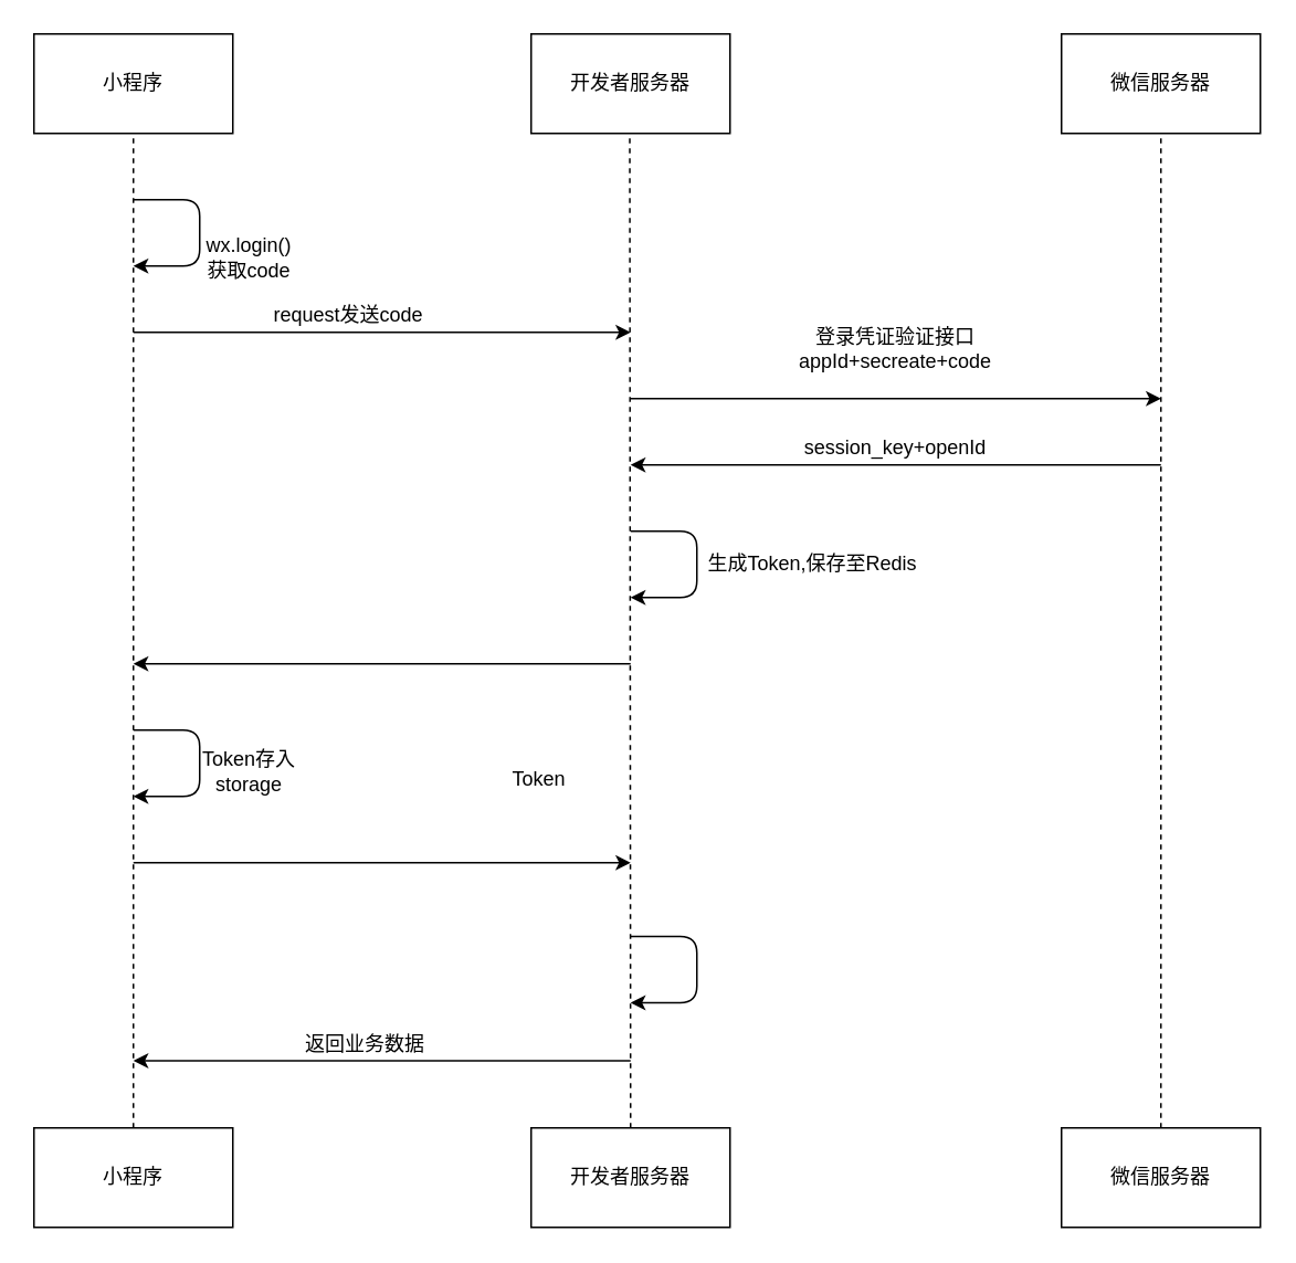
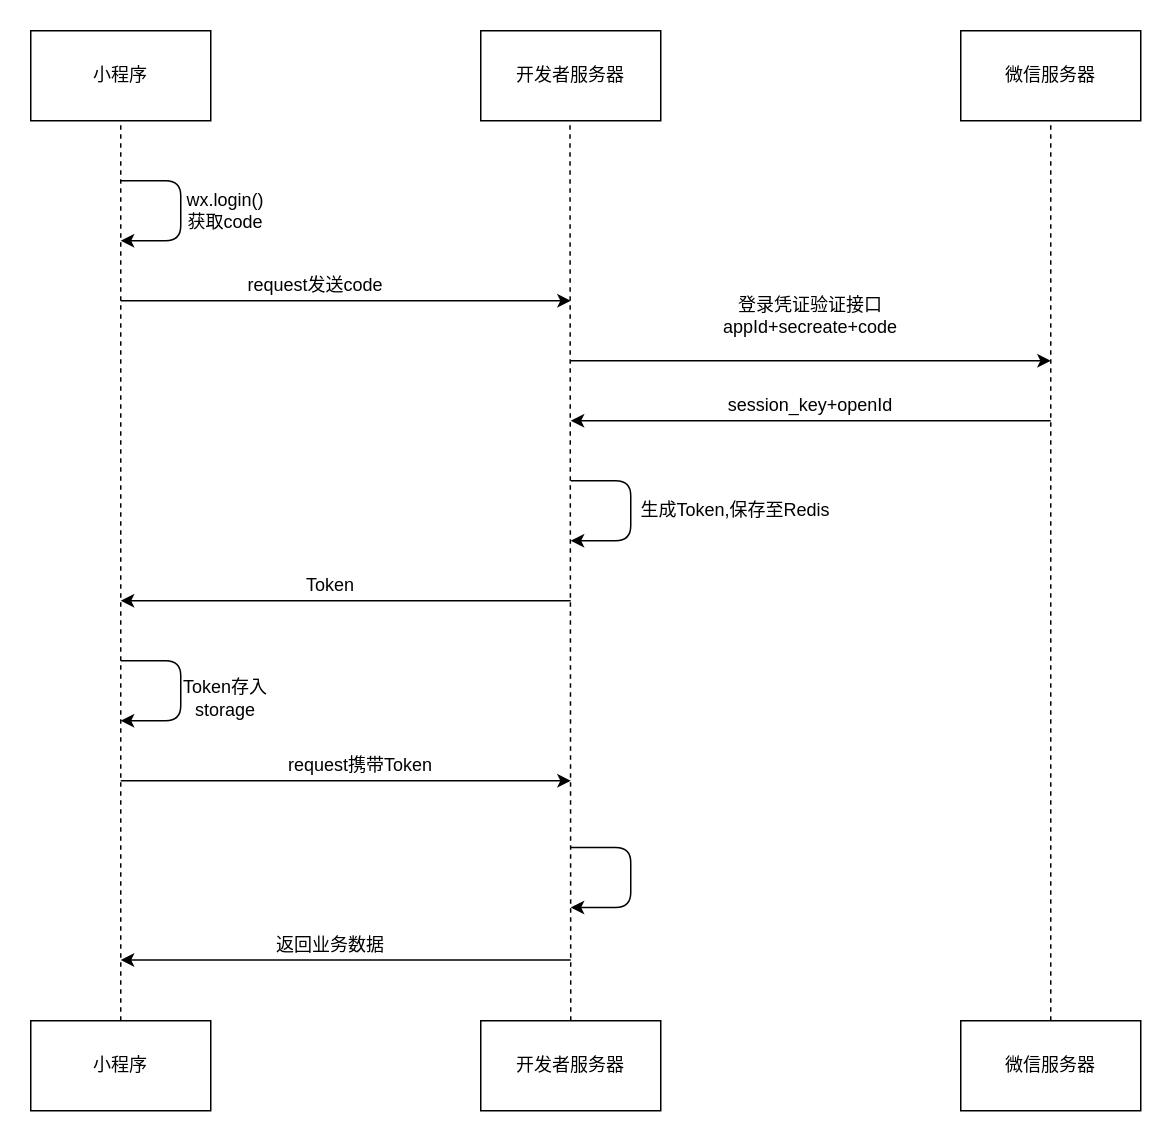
  <mxCell id="0" />
  <mxCell id="1" parent="0" />
  <mxCell id="2" value="小程序" style="rounded=0;whiteSpace=wrap;html=1;" parent="1" vertex="1"><mxGeometry x="20" y="20" width="120" height="60" as="geometry" /></mxCell>
  <mxCell id="3" value="开发者服务器" style="rounded=0;whiteSpace=wrap;html=1;" parent="1" vertex="1"><mxGeometry x="320" y="20" width="120" height="60" as="geometry" /></mxCell>
  <mxCell id="4" value="微信服务器" style="rounded=0;whiteSpace=wrap;html=1;" parent="1" vertex="1"><mxGeometry x="640" y="20" width="120" height="60" as="geometry" /></mxCell>
  <mxCell id="5" value="小程序" style="rounded=0;whiteSpace=wrap;html=1;" parent="1" vertex="1"><mxGeometry x="20" y="680" width="120" height="60" as="geometry" /></mxCell>
  <mxCell id="6" value="开发者服务器" style="rounded=0;whiteSpace=wrap;html=1;" parent="1" vertex="1"><mxGeometry x="320" y="680" width="120" height="60" as="geometry" /></mxCell>
  <mxCell id="7" value="微信服务器" style="rounded=0;whiteSpace=wrap;html=1;" parent="1" vertex="1"><mxGeometry x="640" y="680" width="120" height="60" as="geometry" /></mxCell>
  <mxCell id="8" value="" style="endArrow=none;dashed=1;html=1;entryX=0.5;entryY=1;entryDx=0;entryDy=0;exitX=0.5;exitY=0;exitDx=0;exitDy=0;" parent="1" source="5" target="2" edge="1"><mxGeometry width="50" height="50" relative="1" as="geometry"><mxPoint x="20" y="580" as="sourcePoint" /><mxPoint x="70" y="530" as="targetPoint" /></mxGeometry></mxCell>
  <mxCell id="9" value="" style="endArrow=none;dashed=1;html=1;entryX=0.5;entryY=1;entryDx=0;entryDy=0;exitX=0.5;exitY=0;exitDx=0;exitDy=0;" parent="1" source="6" edge="1"><mxGeometry width="50" height="50" relative="1" as="geometry"><mxPoint x="379.5" y="450" as="sourcePoint" /><mxPoint x="379.5" y="80" as="targetPoint" /></mxGeometry></mxCell>
  <mxCell id="10" value="" style="endArrow=none;dashed=1;html=1;entryX=0.5;entryY=1;entryDx=0;entryDy=0;" parent="1" edge="1"><mxGeometry width="50" height="50" relative="1" as="geometry"><mxPoint x="700" y="680" as="sourcePoint" /><mxPoint x="700" y="80" as="targetPoint" /></mxGeometry></mxCell>
  <mxCell id="11" value="" style="edgeStyle=segmentEdgeStyle;endArrow=classic;html=1;" parent="1" edge="1"><mxGeometry width="50" height="50" relative="1" as="geometry"><mxPoint x="80" y="120" as="sourcePoint" /><mxPoint x="80" y="160" as="targetPoint" /><Array as="points"><mxPoint x="120" y="120" /></Array></mxGeometry></mxCell>
  <mxCell id="12" value="" style="edgeStyle=segmentEdgeStyle;endArrow=classic;html=1;" parent="1" edge="1"><mxGeometry width="50" height="50" relative="1" as="geometry"><mxPoint x="80" y="440" as="sourcePoint" /><mxPoint x="80" y="480" as="targetPoint" /><Array as="points"><mxPoint x="120" y="440" /><mxPoint x="120" y="480" /></Array></mxGeometry></mxCell>
  <mxCell id="13" value="" style="edgeStyle=segmentEdgeStyle;endArrow=classic;html=1;" parent="1" edge="1"><mxGeometry width="50" height="50" relative="1" as="geometry"><mxPoint x="380" y="320" as="sourcePoint" /><mxPoint x="380" y="360" as="targetPoint" /><Array as="points"><mxPoint x="420" y="320" /><mxPoint x="420" y="360" /></Array></mxGeometry></mxCell>
- <mxCell id="14" value="wx.login()获取code" style="text;html=1;strokeColor=none;fillColor=none;align=center;verticalAlign=middle;whiteSpace=wrap;rounded=0;" parent="1" vertex="1"><mxGeometry x="120" y="145" width="60" height="20" as="geometry" /></mxCell>
+ <mxCell id="14" value="wx.login()获取code" style="text;html=1;strokeColor=none;fillColor=none;align=center;verticalAlign=middle;whiteSpace=wrap;rounded=0;" parent="1" vertex="1"><mxGeometry x="120" y="130" width="60" height="20" as="geometry" /></mxCell>
  <mxCell id="15" value="" style="endArrow=classic;html=1;" parent="1" edge="1"><mxGeometry width="50" height="50" relative="1" as="geometry"><mxPoint x="80" y="200" as="sourcePoint" /><mxPoint x="380" y="200" as="targetPoint" /></mxGeometry></mxCell>
  <mxCell id="16" value="request发送code" style="text;html=1;strokeColor=none;fillColor=none;align=center;verticalAlign=middle;whiteSpace=wrap;rounded=0;" parent="1" vertex="1"><mxGeometry x="150" y="180" width="120" height="20" as="geometry" /></mxCell>
  <mxCell id="17" value="" style="endArrow=classic;html=1;" parent="1" edge="1"><mxGeometry width="50" height="50" relative="1" as="geometry"><mxPoint x="380" y="240" as="sourcePoint" /><mxPoint x="700" y="240" as="targetPoint" /></mxGeometry></mxCell>
  <mxCell id="18" value="登录凭证验证接口&lt;br&gt;appId+secreate+code&lt;br&gt;" style="text;html=1;strokeColor=none;fillColor=none;align=center;verticalAlign=middle;whiteSpace=wrap;rounded=0;" parent="1" vertex="1"><mxGeometry x="480" y="190" width="120" height="40" as="geometry" /></mxCell>
  <mxCell id="19" value="" style="endArrow=classic;html=1;" parent="1" edge="1"><mxGeometry width="50" height="50" relative="1" as="geometry"><mxPoint x="700" y="280" as="sourcePoint" /><mxPoint x="380" y="280" as="targetPoint" /></mxGeometry></mxCell>
  <mxCell id="20" value="session_key+openId&lt;br&gt;" style="text;html=1;strokeColor=none;fillColor=none;align=center;verticalAlign=middle;whiteSpace=wrap;rounded=0;" parent="1" vertex="1"><mxGeometry x="480" y="260" width="120" height="20" as="geometry" /></mxCell>
  <mxCell id="21" value="生成Token,保存至Redis" style="text;html=1;strokeColor=none;fillColor=none;align=center;verticalAlign=middle;whiteSpace=wrap;rounded=0;" parent="1" vertex="1"><mxGeometry x="420" y="330" width="140" height="20" as="geometry" /></mxCell>
  <mxCell id="22" value="" style="endArrow=classic;html=1;" parent="1" edge="1"><mxGeometry width="50" height="50" relative="1" as="geometry"><mxPoint x="380" y="400" as="sourcePoint" /><mxPoint x="80" y="400" as="targetPoint" /></mxGeometry></mxCell>
- <mxCell id="23" value="Token" style="text;html=1;strokeColor=none;fillColor=none;align=center;verticalAlign=middle;whiteSpace=wrap;rounded=0;" parent="1" vertex="1"><mxGeometry x="305" y="460" width="40" height="20" as="geometry" /></mxCell>
+ <mxCell id="23" value="Token" style="text;html=1;strokeColor=none;fillColor=none;align=center;verticalAlign=middle;whiteSpace=wrap;rounded=0;" parent="1" vertex="1"><mxGeometry x="200" y="380" width="40" height="20" as="geometry" /></mxCell>
  <mxCell id="24" value="Token存入storage" style="text;html=1;strokeColor=none;fillColor=none;align=center;verticalAlign=middle;whiteSpace=wrap;rounded=0;" parent="1" vertex="1"><mxGeometry x="120" y="450" width="60" height="30" as="geometry" /></mxCell>
  <mxCell id="25" value="" style="endArrow=classic;html=1;" parent="1" edge="1"><mxGeometry width="50" height="50" relative="1" as="geometry"><mxPoint x="80" y="520" as="sourcePoint" /><mxPoint x="380" y="520" as="targetPoint" /><Array as="points"><mxPoint x="240" y="520" /></Array></mxGeometry></mxCell>
  <mxCell id="26" value="" style="edgeStyle=segmentEdgeStyle;endArrow=classic;html=1;" parent="1" edge="1"><mxGeometry width="50" height="50" relative="1" as="geometry"><mxPoint x="380" y="564.5" as="sourcePoint" /><mxPoint x="380" y="604.5" as="targetPoint" /><Array as="points"><mxPoint x="420" y="564.5" /><mxPoint x="420" y="604.5" /></Array></mxGeometry></mxCell>
  <mxCell id="27" value="" style="endArrow=classic;html=1;" parent="1" edge="1"><mxGeometry width="50" height="50" relative="1" as="geometry"><mxPoint x="380" y="639.5" as="sourcePoint" /><mxPoint x="80" y="639.5" as="targetPoint" /></mxGeometry></mxCell>
+ <mxCell id="28" value="request携带Token" style="text;html=1;strokeColor=none;fillColor=none;align=center;verticalAlign=middle;whiteSpace=wrap;rounded=0;" parent="1" vertex="1"><mxGeometry x="190" y="500" width="100" height="20" as="geometry" /></mxCell>
  <mxCell id="29" value="返回业务数据" style="text;html=1;strokeColor=none;fillColor=none;align=center;verticalAlign=middle;whiteSpace=wrap;rounded=0;" parent="1" vertex="1"><mxGeometry x="180" y="620" width="80" height="20" as="geometry" /></mxCell>
